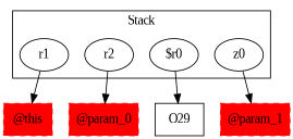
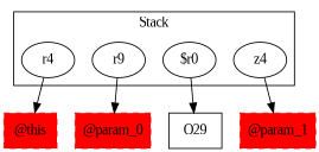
  digraph {
    fontname="Liberation Serif"
    rankDir=LR
    node [fontname="Liberation Serif"]
    edge [fontname="Liberation Serif"]
-   r1
-   r2
+   r1 [label=r4]
+   r2 [label=r9]
    "$r0"
-   z0
+   z0 [label=z4]
    "@this" [color=red shape=box style="filled,dashed"]
    "@param_0" [color=red shape=box style="filled,dashed"]
    n7 [label=O29 shape=box]
    "@param_1" [color=red shape=box style="filled,dashed"]
    subgraph cluster_1 {
      label=Stack
      r1
      r2
      "$r0"
      z0
    }
    r1 -> "@this"
    r2 -> "@param_0"
    "$r0" -> n7
    z0 -> "@param_1"
  }
